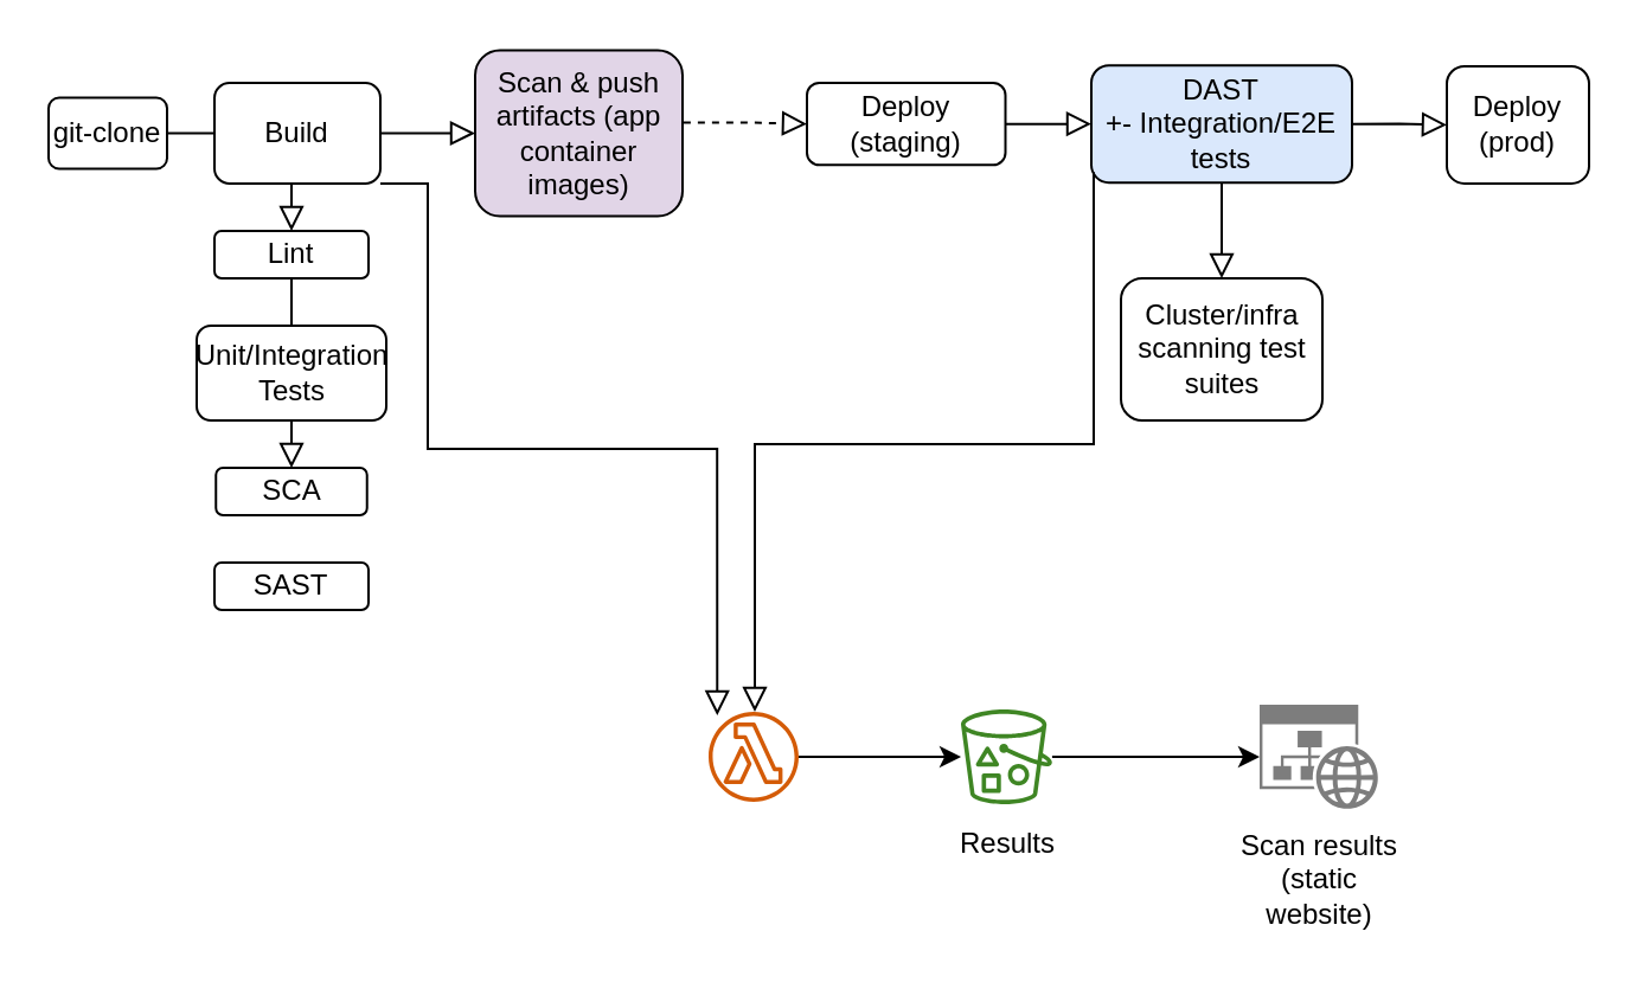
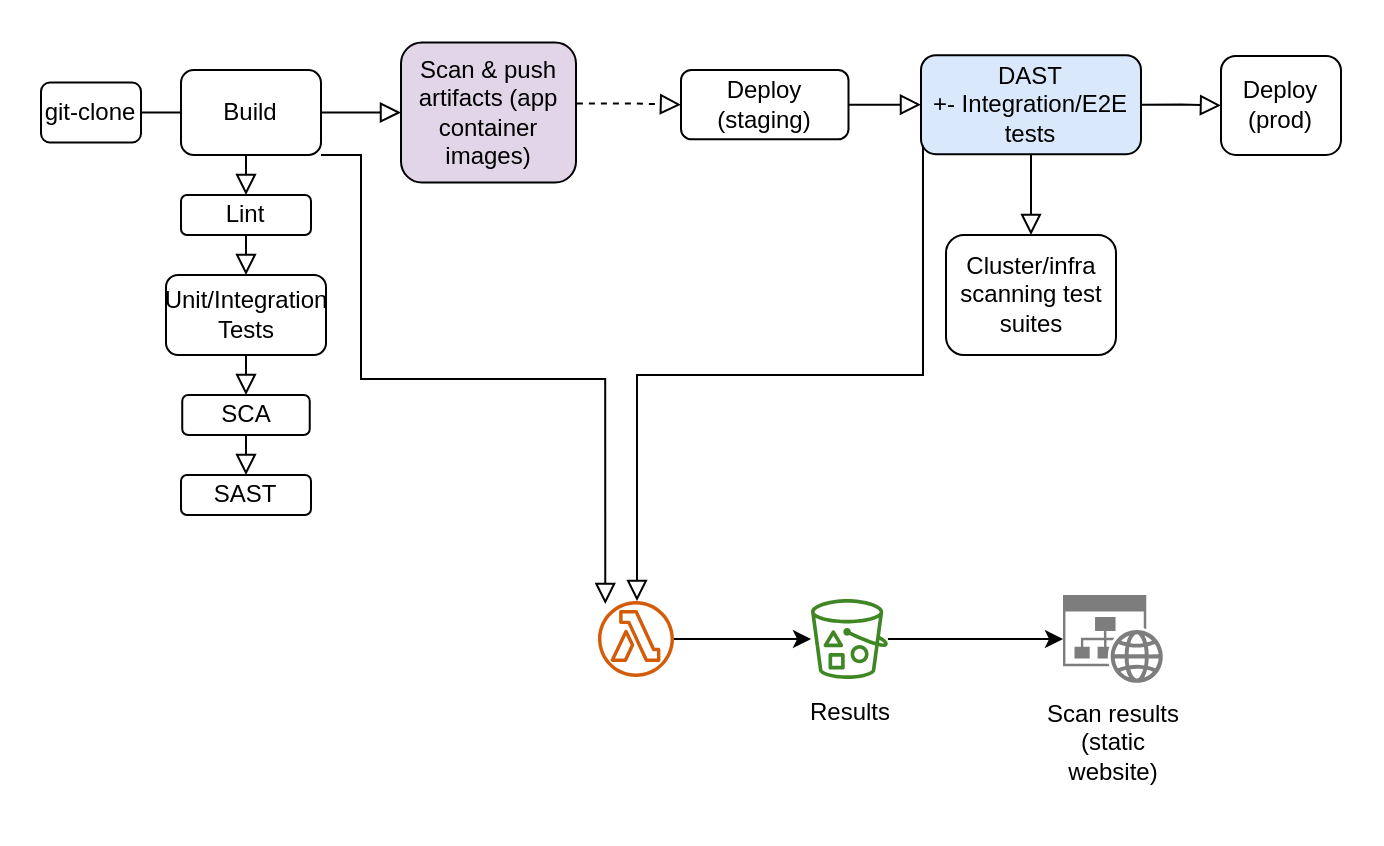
  <mxCell id="0" />
  <mxCell id="1" parent="0" />
  <mxCell id="2" value="git-clone" style="rounded=1;whiteSpace=wrap;html=1;fontSize=12;glass=0;strokeWidth=1;shadow=0;" parent="1" vertex="1"><mxGeometry x="20" y="40.75" width="50" height="30" as="geometry" /></mxCell>
  <mxCell id="3" value="" style="rounded=0;html=1;jettySize=auto;orthogonalLoop=1;fontSize=11;endArrow=block;endFill=0;endSize=8;strokeWidth=1;shadow=0;labelBackgroundColor=none;edgeStyle=orthogonalEdgeStyle;exitX=0.5;exitY=1;exitDx=0;exitDy=0;entryX=0.5;entryY=0;entryDx=0;entryDy=0;" edge="1" parent="1" source="10" target="4"><mxGeometry relative="1" as="geometry"><mxPoint x="470" y="177" as="sourcePoint" /><mxPoint x="340" y="137" as="targetPoint" /></mxGeometry></mxCell>
  <mxCell id="4" value="Lint" style="rounded=1;whiteSpace=wrap;html=1;fontSize=12;glass=0;strokeWidth=1;shadow=0;" vertex="1" parent="1"><mxGeometry x="90" y="97" width="65" height="20" as="geometry" /></mxCell>
  <mxCell id="5" value="Unit/Integration Tests" style="rounded=1;whiteSpace=wrap;html=1;fontSize=12;glass=0;strokeWidth=1;shadow=0;" vertex="1" parent="1"><mxGeometry x="82.5" y="137" width="80" height="40" as="geometry" /></mxCell>
  <mxCell id="6" value="" style="rounded=0;html=1;jettySize=auto;orthogonalLoop=1;fontSize=11;endArrow=block;endFill=0;endSize=8;strokeWidth=1;shadow=0;labelBackgroundColor=none;edgeStyle=orthogonalEdgeStyle;exitX=0.5;exitY=1;exitDx=0;exitDy=0;entryX=0.5;entryY=0;entryDx=0;entryDy=0;" edge="1" parent="1" source="5" target="7"><mxGeometry relative="1" as="geometry"><mxPoint x="644" y="337" as="sourcePoint" /><mxPoint x="514" y="297" as="targetPoint" /></mxGeometry></mxCell>
  <mxCell id="7" value="SCA" style="rounded=1;whiteSpace=wrap;html=1;fontSize=12;glass=0;strokeWidth=1;shadow=0;" vertex="1" parent="1"><mxGeometry x="90.62" y="197" width="63.75" height="20" as="geometry" /></mxCell>
- <mxCell id="8" value="" style="rounded=0;html=1;jettySize=auto;orthogonalLoop=1;fontSize=11;endArrow=none;endFill=0;endSize=8;strokeWidth=1;shadow=0;labelBackgroundColor=none;edgeStyle=orthogonalEdgeStyle;exitX=0.5;exitY=1;exitDx=0;exitDy=0;entryX=0.5;entryY=0;entryDx=0;entryDy=0;" edge="1" parent="1" source="4" target="5"><mxGeometry relative="1" as="geometry"><mxPoint x="424" y="247" as="sourcePoint" /><mxPoint x="424" y="287" as="targetPoint" /></mxGeometry></mxCell>
+ <mxCell id="8" value="" style="rounded=0;html=1;jettySize=auto;orthogonalLoop=1;fontSize=11;endArrow=block;endFill=0;endSize=8;strokeWidth=1;shadow=0;labelBackgroundColor=none;edgeStyle=orthogonalEdgeStyle;exitX=0.5;exitY=1;exitDx=0;exitDy=0;entryX=0.5;entryY=0;entryDx=0;entryDy=0;" edge="1" parent="1" source="4" target="5"><mxGeometry relative="1" as="geometry"><mxPoint x="424" y="247" as="sourcePoint" /><mxPoint x="424" y="287" as="targetPoint" /></mxGeometry></mxCell>
  <mxCell id="9" value="" style="rounded=0;html=1;jettySize=auto;orthogonalLoop=1;fontSize=11;endArrow=none;endFill=0;endSize=8;strokeWidth=1;shadow=0;labelBackgroundColor=none;edgeStyle=orthogonalEdgeStyle;exitX=1;exitY=0.5;exitDx=0;exitDy=0;" edge="1" parent="1" source="2" target="10"><mxGeometry relative="1" as="geometry"><mxPoint x="90" y="52" as="sourcePoint" /><mxPoint x="190" y="57" as="targetPoint" /></mxGeometry></mxCell>
  <mxCell id="10" value="Build" style="rounded=1;whiteSpace=wrap;html=1;fontSize=12;glass=0;strokeWidth=1;shadow=0;" vertex="1" parent="1"><mxGeometry x="90" y="34.5" width="70" height="42.5" as="geometry" /></mxCell>
  <mxCell id="11" value="&lt;div&gt;Deploy&lt;/div&gt;&lt;div&gt;(staging)&lt;br&gt;&lt;/div&gt;" style="rounded=1;whiteSpace=wrap;html=1;fontSize=12;glass=0;strokeWidth=1;shadow=0;" vertex="1" parent="1"><mxGeometry x="340" y="34.5" width="83.75" height="34.68" as="geometry" /></mxCell>
  <mxCell id="12" value="" style="rounded=0;html=1;jettySize=auto;orthogonalLoop=1;fontSize=11;endArrow=block;endFill=0;endSize=8;strokeWidth=1;shadow=0;labelBackgroundColor=none;edgeStyle=orthogonalEdgeStyle;exitX=1;exitY=0.5;exitDx=0;exitDy=0;entryX=0;entryY=0.5;entryDx=0;entryDy=0;" edge="1" parent="1" source="11" target="13"><mxGeometry relative="1" as="geometry"><mxPoint x="163" y="127" as="sourcePoint" /><mxPoint x="420" y="56" as="targetPoint" /></mxGeometry></mxCell>
  <mxCell id="13" value="&lt;div&gt;DAST&lt;/div&gt;&lt;div&gt;+- Integration/E2E tests&lt;br&gt;&lt;/div&gt;" style="rounded=1;whiteSpace=wrap;html=1;fontSize=12;glass=0;strokeWidth=1;shadow=0;fillColor=#dae8fc;" vertex="1" parent="1"><mxGeometry x="460" y="27.08" width="110" height="49.52" as="geometry" /></mxCell>
  <mxCell id="14" value="" style="rounded=0;html=1;jettySize=auto;orthogonalLoop=1;fontSize=11;endArrow=block;endFill=0;endSize=8;strokeWidth=1;shadow=0;labelBackgroundColor=none;edgeStyle=orthogonalEdgeStyle;entryX=0;entryY=0.5;entryDx=0;entryDy=0;exitX=1;exitY=0.5;exitDx=0;exitDy=0;" edge="1" parent="1" target="15" source="10"><mxGeometry relative="1" as="geometry"><mxPoint x="210" y="57" as="sourcePoint" /><mxPoint x="690.25" y="187" as="targetPoint" /></mxGeometry></mxCell>
  <mxCell id="15" value="Scan &amp;amp; push artifacts (app container images)" style="rounded=1;whiteSpace=wrap;html=1;fontSize=12;glass=0;strokeWidth=1;shadow=0;fillColor=#e1d5e7;" vertex="1" parent="1"><mxGeometry x="200" y="20.75" width="87.5" height="70" as="geometry" /></mxCell>
  <mxCell id="16" value="" style="rounded=0;html=1;jettySize=auto;orthogonalLoop=1;fontSize=11;endArrow=block;endFill=0;endSize=8;strokeWidth=1;shadow=0;labelBackgroundColor=none;edgeStyle=orthogonalEdgeStyle;entryX=0;entryY=0.5;entryDx=0;entryDy=0;exitX=1;exitY=0.5;exitDx=0;exitDy=0;" edge="1" parent="1" target="17" source="13"><mxGeometry relative="1" as="geometry"><mxPoint x="550" y="52" as="sourcePoint" /><mxPoint x="540" y="54.43" as="targetPoint" /></mxGeometry></mxCell>
  <mxCell id="17" value="&lt;div&gt;Deploy&lt;/div&gt;&lt;div&gt;(prod)&lt;br&gt;&lt;/div&gt;" style="rounded=1;whiteSpace=wrap;html=1;fontSize=12;glass=0;strokeWidth=1;shadow=0;" vertex="1" parent="1"><mxGeometry x="610" y="27.48" width="60" height="49.52" as="geometry" /></mxCell>
  <mxCell id="18" value="SAST" style="rounded=1;whiteSpace=wrap;html=1;fontSize=12;glass=0;strokeWidth=1;shadow=0;" vertex="1" parent="1"><mxGeometry x="90" y="237" width="65" height="20" as="geometry" /></mxCell>
+ <mxCell id="19" value="" style="rounded=0;html=1;jettySize=auto;orthogonalLoop=1;fontSize=11;endArrow=block;endFill=0;endSize=8;strokeWidth=1;shadow=0;labelBackgroundColor=none;edgeStyle=orthogonalEdgeStyle;exitX=0.5;exitY=1;exitDx=0;exitDy=0;entryX=0.5;entryY=0;entryDx=0;entryDy=0;" edge="1" parent="1" source="7" target="18"><mxGeometry relative="1" as="geometry"><mxPoint x="490" y="62.43" as="sourcePoint" /><mxPoint x="540" y="63" as="targetPoint" /></mxGeometry></mxCell>
  <mxCell id="20" value="" style="rounded=0;html=1;jettySize=auto;orthogonalLoop=1;fontSize=11;endArrow=block;endFill=0;endSize=8;strokeWidth=1;shadow=0;labelBackgroundColor=none;edgeStyle=orthogonalEdgeStyle;entryX=0;entryY=0.5;entryDx=0;entryDy=0;exitX=1.005;exitY=0.435;exitDx=0;exitDy=0;exitPerimeter=0;dashed=1;" edge="1" parent="1" source="15" target="11"><mxGeometry relative="1" as="geometry"><mxPoint x="170" y="66" as="sourcePoint" /><mxPoint x="210" y="66" as="targetPoint" /></mxGeometry></mxCell>
  <mxCell id="21" value="" style="edgeStyle=orthogonalEdgeStyle;rounded=0;orthogonalLoop=1;jettySize=auto;html=1;" edge="1" parent="1" source="22" target="24"><mxGeometry relative="1" as="geometry" /></mxCell>
  <mxCell id="22" value="" style="sketch=0;outlineConnect=0;fontColor=#232F3E;gradientColor=none;fillColor=#D45B07;strokeColor=none;dashed=0;verticalLabelPosition=bottom;verticalAlign=top;align=center;html=1;fontSize=12;fontStyle=0;aspect=fixed;pointerEvents=1;shape=mxgraph.aws4.lambda_function;" vertex="1" parent="1"><mxGeometry x="298.5" y="300" width="38" height="38" as="geometry" /></mxCell>
  <mxCell id="23" value="" style="edgeStyle=orthogonalEdgeStyle;rounded=0;orthogonalLoop=1;jettySize=auto;html=1;" edge="1" parent="1" source="24" target="27"><mxGeometry relative="1" as="geometry" /></mxCell>
  <mxCell id="24" value="" style="sketch=0;outlineConnect=0;fontColor=#232F3E;gradientColor=none;fillColor=#3F8624;strokeColor=none;dashed=0;verticalLabelPosition=bottom;verticalAlign=top;align=center;html=1;fontSize=12;fontStyle=0;aspect=fixed;pointerEvents=1;shape=mxgraph.aws4.bucket_with_objects;" vertex="1" parent="1"><mxGeometry x="405" y="299" width="38.46" height="40" as="geometry" /></mxCell>
  <mxCell id="25" value="" style="rounded=0;html=1;jettySize=auto;orthogonalLoop=1;fontSize=11;endArrow=block;endFill=0;endSize=8;strokeWidth=1;shadow=0;labelBackgroundColor=none;edgeStyle=orthogonalEdgeStyle;exitX=1;exitY=1;exitDx=0;exitDy=0;entryX=0.096;entryY=0.039;entryDx=0;entryDy=0;entryPerimeter=0;" edge="1" parent="1" source="10" target="22"><mxGeometry relative="1" as="geometry"><mxPoint x="170" y="66" as="sourcePoint" /><mxPoint x="300" y="187" as="targetPoint" /><Array as="points"><mxPoint x="180" y="77" /><mxPoint x="180" y="189" /><mxPoint x="302" y="189" /></Array></mxGeometry></mxCell>
  <mxCell id="26" value="" style="rounded=0;html=1;jettySize=auto;orthogonalLoop=1;fontSize=11;endArrow=block;endFill=0;endSize=8;strokeWidth=1;shadow=0;labelBackgroundColor=none;edgeStyle=orthogonalEdgeStyle;exitX=0.009;exitY=0.91;exitDx=0;exitDy=0;exitPerimeter=0;" edge="1" parent="1" source="13" target="22"><mxGeometry relative="1" as="geometry"><mxPoint x="540" y="108" as="sourcePoint" /><mxPoint x="310" y="187" as="targetPoint" /><Array as="points"><mxPoint x="461" y="187" /><mxPoint x="318" y="187" /></Array></mxGeometry></mxCell>
  <mxCell id="27" value="" style="sketch=0;aspect=fixed;pointerEvents=1;shadow=0;dashed=0;html=1;strokeColor=none;labelPosition=center;verticalLabelPosition=bottom;verticalAlign=top;align=center;shape=mxgraph.mscae.enterprise.website_generic;fillColor=#7D7D7D;" vertex="1" parent="1"><mxGeometry x="531" y="297" width="50" height="44" as="geometry" /></mxCell>
  <mxCell id="28" value="Results" style="text;html=1;strokeColor=none;fillColor=none;align=center;verticalAlign=middle;whiteSpace=wrap;rounded=0;" vertex="1" parent="1"><mxGeometry x="395" y="341" width="60" height="30" as="geometry" /></mxCell>
  <mxCell id="29" value="&lt;div&gt;Scan results&lt;/div&gt;&lt;div&gt;(static website)&lt;br&gt;&lt;/div&gt;" style="text;html=1;strokeColor=none;fillColor=none;align=center;verticalAlign=middle;whiteSpace=wrap;rounded=0;" vertex="1" parent="1"><mxGeometry x="518.5" y="341" width="75" height="60" as="geometry" /></mxCell>
  <mxCell id="30" value="Cluster/infra scanning test suites" style="rounded=1;whiteSpace=wrap;html=1;fontSize=12;glass=0;strokeWidth=1;shadow=0;" vertex="1" parent="1"><mxGeometry x="472.5" y="117" width="85" height="60" as="geometry" /></mxCell>
  <mxCell id="31" value="" style="rounded=0;html=1;jettySize=auto;orthogonalLoop=1;fontSize=11;endArrow=block;endFill=0;endSize=8;strokeWidth=1;shadow=0;labelBackgroundColor=none;edgeStyle=orthogonalEdgeStyle;entryX=0.5;entryY=0;entryDx=0;entryDy=0;exitX=0.5;exitY=1;exitDx=0;exitDy=0;" edge="1" parent="1" source="13" target="30"><mxGeometry relative="1" as="geometry"><mxPoint x="520" y="87" as="sourcePoint" /><mxPoint x="620" y="62" as="targetPoint" /></mxGeometry></mxCell>
